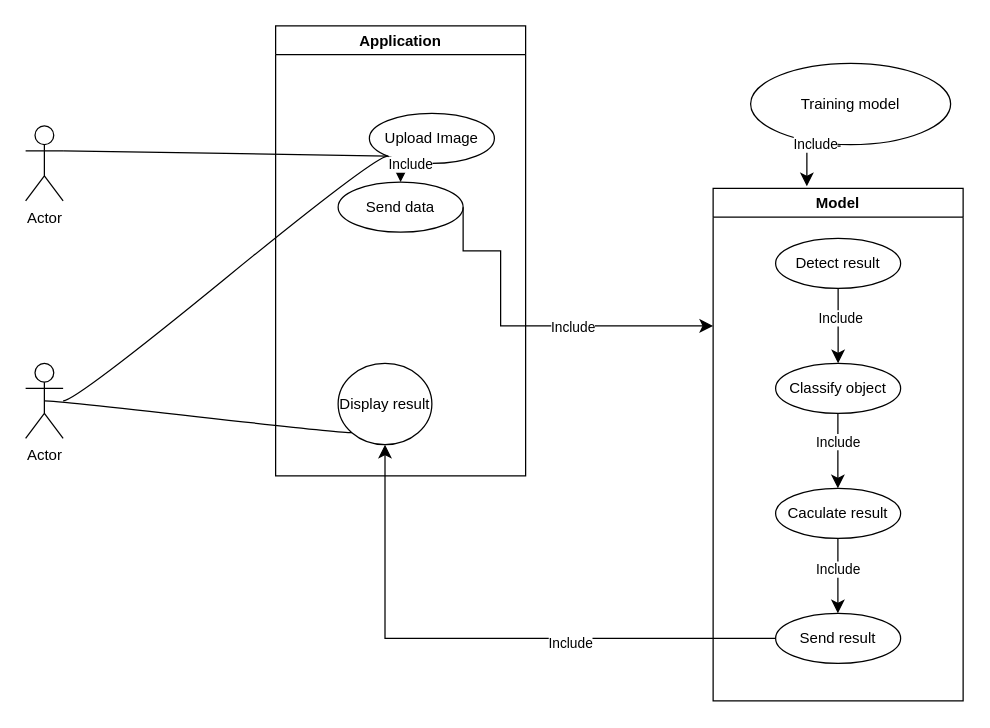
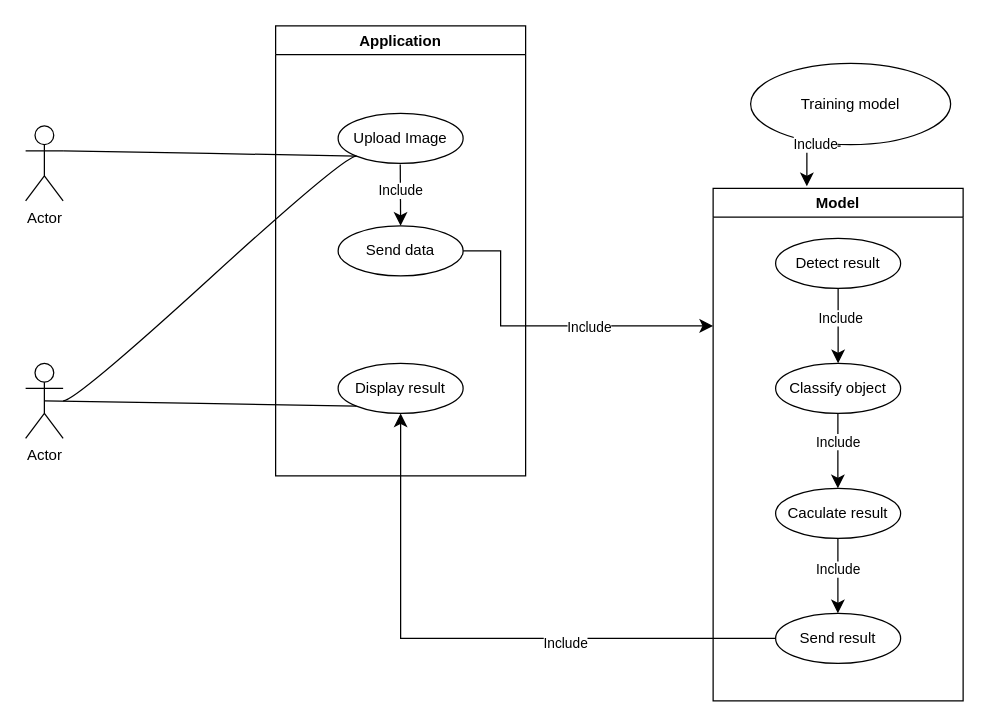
  <mxCell id="0" />
  <mxCell id="1" parent="0" />
  <mxCell id="2" value="Actor" style="shape=umlActor;verticalLabelPosition=bottom;verticalAlign=top;html=1;outlineConnect=0;" vertex="1" parent="1"><mxGeometry x="20" y="100" width="30" height="60" as="geometry" /></mxCell>
  <mxCell id="3" value="Actor" style="shape=umlActor;verticalLabelPosition=bottom;verticalAlign=top;html=1;outlineConnect=0;" vertex="1" parent="1"><mxGeometry x="20" y="290" width="30" height="60" as="geometry" /></mxCell>
  <mxCell id="4" value="Application" style="swimlane;" vertex="1" parent="1"><mxGeometry x="220" y="20" width="200" height="360" as="geometry" /></mxCell>
- <mxCell id="5" value="Upload Image" style="ellipse;whiteSpace=wrap;html=1;align=center;newEdgeStyle={&quot;edgeStyle&quot;:&quot;entityRelationEdgeStyle&quot;,&quot;startArrow&quot;:&quot;none&quot;,&quot;endArrow&quot;:&quot;none&quot;,&quot;segment&quot;:10,&quot;curved&quot;:1,&quot;sourcePerimeterSpacing&quot;:0,&quot;targetPerimeterSpacing&quot;:0};treeFolding=1;treeMoving=1;" vertex="1" parent="4"><mxGeometry x="75" y="70" width="100" height="40" as="geometry" /></mxCell>
- <mxCell id="6" value="Send data" style="ellipse;whiteSpace=wrap;html=1;align=center;newEdgeStyle={&quot;edgeStyle&quot;:&quot;entityRelationEdgeStyle&quot;,&quot;startArrow&quot;:&quot;none&quot;,&quot;endArrow&quot;:&quot;none&quot;,&quot;segment&quot;:10,&quot;curved&quot;:1,&quot;sourcePerimeterSpacing&quot;:0,&quot;targetPerimeterSpacing&quot;:0};treeFolding=1;treeMoving=1;" vertex="1" parent="4"><mxGeometry x="50" y="125" width="100" height="40" as="geometry" /></mxCell>
- <mxCell id="7" value="Display result" style="ellipse;whiteSpace=wrap;html=1;align=center;newEdgeStyle={&quot;edgeStyle&quot;:&quot;entityRelationEdgeStyle&quot;,&quot;startArrow&quot;:&quot;none&quot;,&quot;endArrow&quot;:&quot;none&quot;,&quot;segment&quot;:10,&quot;curved&quot;:1,&quot;sourcePerimeterSpacing&quot;:0,&quot;targetPerimeterSpacing&quot;:0};treeFolding=1;treeMoving=1;" vertex="1" parent="4"><mxGeometry x="50" y="270" width="75" height="65" as="geometry" /></mxCell>
+ <mxCell id="5" value="Upload Image" style="ellipse;whiteSpace=wrap;html=1;align=center;newEdgeStyle={&quot;edgeStyle&quot;:&quot;entityRelationEdgeStyle&quot;,&quot;startArrow&quot;:&quot;none&quot;,&quot;endArrow&quot;:&quot;none&quot;,&quot;segment&quot;:10,&quot;curved&quot;:1,&quot;sourcePerimeterSpacing&quot;:0,&quot;targetPerimeterSpacing&quot;:0};treeFolding=1;treeMoving=1;" vertex="1" parent="4"><mxGeometry x="50" y="70" width="100" height="40" as="geometry" /></mxCell>
+ <mxCell id="6" value="Send data" style="ellipse;whiteSpace=wrap;html=1;align=center;newEdgeStyle={&quot;edgeStyle&quot;:&quot;entityRelationEdgeStyle&quot;,&quot;startArrow&quot;:&quot;none&quot;,&quot;endArrow&quot;:&quot;none&quot;,&quot;segment&quot;:10,&quot;curved&quot;:1,&quot;sourcePerimeterSpacing&quot;:0,&quot;targetPerimeterSpacing&quot;:0};treeFolding=1;treeMoving=1;" vertex="1" parent="4"><mxGeometry x="50" y="160" width="100" height="40" as="geometry" /></mxCell>
+ <mxCell id="7" value="Display result" style="ellipse;whiteSpace=wrap;html=1;align=center;newEdgeStyle={&quot;edgeStyle&quot;:&quot;entityRelationEdgeStyle&quot;,&quot;startArrow&quot;:&quot;none&quot;,&quot;endArrow&quot;:&quot;none&quot;,&quot;segment&quot;:10,&quot;curved&quot;:1,&quot;sourcePerimeterSpacing&quot;:0,&quot;targetPerimeterSpacing&quot;:0};treeFolding=1;treeMoving=1;" vertex="1" parent="4"><mxGeometry x="50" y="270" width="100" height="40" as="geometry" /></mxCell>
  <mxCell id="8" value="" style="edgeStyle=segmentEdgeStyle;endArrow=classic;html=1;curved=0;rounded=0;endSize=8;startSize=8;entryX=0.5;entryY=0;entryDx=0;entryDy=0;exitX=0.497;exitY=1.024;exitDx=0;exitDy=0;exitPerimeter=0;" edge="1" parent="4" source="5" target="6"><mxGeometry width="50" height="50" relative="1" as="geometry"><mxPoint x="190" y="330" as="sourcePoint" /><mxPoint x="240" y="280" as="targetPoint" /></mxGeometry></mxCell>
  <mxCell id="9" value="Include" style="edgeLabel;html=1;align=center;verticalAlign=middle;resizable=0;points=[];" vertex="1" connectable="0" parent="8"><mxGeometry x="-0.142" relative="1" as="geometry"><mxPoint as="offset" /></mxGeometry></mxCell>
  <mxCell id="10" value="Model" style="swimlane;" vertex="1" parent="1"><mxGeometry x="570" y="150" width="200" height="410" as="geometry" /></mxCell>
  <mxCell id="11" value="Detect result" style="ellipse;whiteSpace=wrap;html=1;align=center;newEdgeStyle={&quot;edgeStyle&quot;:&quot;entityRelationEdgeStyle&quot;,&quot;startArrow&quot;:&quot;none&quot;,&quot;endArrow&quot;:&quot;none&quot;,&quot;segment&quot;:10,&quot;curved&quot;:1,&quot;sourcePerimeterSpacing&quot;:0,&quot;targetPerimeterSpacing&quot;:0};treeFolding=1;treeMoving=1;" vertex="1" parent="10"><mxGeometry x="50" y="40" width="100" height="40" as="geometry" /></mxCell>
  <mxCell id="12" value="Classify object" style="ellipse;whiteSpace=wrap;html=1;align=center;newEdgeStyle={&quot;edgeStyle&quot;:&quot;entityRelationEdgeStyle&quot;,&quot;startArrow&quot;:&quot;none&quot;,&quot;endArrow&quot;:&quot;none&quot;,&quot;segment&quot;:10,&quot;curved&quot;:1,&quot;sourcePerimeterSpacing&quot;:0,&quot;targetPerimeterSpacing&quot;:0};treeFolding=1;treeMoving=1;" vertex="1" parent="10"><mxGeometry x="50" y="140" width="100" height="40" as="geometry" /></mxCell>
  <mxCell id="13" value="Caculate result" style="ellipse;whiteSpace=wrap;html=1;align=center;newEdgeStyle={&quot;edgeStyle&quot;:&quot;entityRelationEdgeStyle&quot;,&quot;startArrow&quot;:&quot;none&quot;,&quot;endArrow&quot;:&quot;none&quot;,&quot;segment&quot;:10,&quot;curved&quot;:1,&quot;sourcePerimeterSpacing&quot;:0,&quot;targetPerimeterSpacing&quot;:0};treeFolding=1;treeMoving=1;" vertex="1" parent="10"><mxGeometry x="50" y="240" width="100" height="40" as="geometry" /></mxCell>
  <mxCell id="14" value="Send result" style="ellipse;whiteSpace=wrap;html=1;align=center;newEdgeStyle={&quot;edgeStyle&quot;:&quot;entityRelationEdgeStyle&quot;,&quot;startArrow&quot;:&quot;none&quot;,&quot;endArrow&quot;:&quot;none&quot;,&quot;segment&quot;:10,&quot;curved&quot;:1,&quot;sourcePerimeterSpacing&quot;:0,&quot;targetPerimeterSpacing&quot;:0};treeFolding=1;treeMoving=1;" vertex="1" parent="10"><mxGeometry x="50" y="340" width="100" height="40" as="geometry" /></mxCell>
  <mxCell id="15" value="" style="edgeStyle=segmentEdgeStyle;endArrow=classic;html=1;curved=0;rounded=0;endSize=8;startSize=8;exitX=0.5;exitY=1;exitDx=0;exitDy=0;entryX=0.5;entryY=0;entryDx=0;entryDy=0;" edge="1" parent="10" source="11" target="12"><mxGeometry width="50" height="50" relative="1" as="geometry"><mxPoint x="-80" y="220" as="sourcePoint" /><mxPoint x="-30" y="170" as="targetPoint" /></mxGeometry></mxCell>
  <mxCell id="16" value="Include" style="edgeLabel;html=1;align=center;verticalAlign=middle;resizable=0;points=[];" vertex="1" connectable="0" parent="15"><mxGeometry x="-0.246" y="1" relative="1" as="geometry"><mxPoint as="offset" /></mxGeometry></mxCell>
  <mxCell id="17" value="" style="edgeStyle=segmentEdgeStyle;endArrow=classic;html=1;curved=0;rounded=0;endSize=8;startSize=8;exitX=0.5;exitY=1;exitDx=0;exitDy=0;entryX=0.5;entryY=0;entryDx=0;entryDy=0;" edge="1" parent="10"><mxGeometry width="50" height="50" relative="1" as="geometry"><mxPoint x="99.82" y="180" as="sourcePoint" /><mxPoint x="99.82" y="240" as="targetPoint" /><Array as="points"><mxPoint x="99.82" y="229" /><mxPoint x="99.82" y="229" /></Array></mxGeometry></mxCell>
  <mxCell id="18" value="Include" style="edgeLabel;html=1;align=center;verticalAlign=middle;resizable=0;points=[];" vertex="1" connectable="0" parent="17"><mxGeometry x="-0.246" relative="1" as="geometry"><mxPoint as="offset" /></mxGeometry></mxCell>
  <mxCell id="19" value="" style="edgeStyle=segmentEdgeStyle;endArrow=classic;html=1;curved=0;rounded=0;endSize=8;startSize=8;exitX=0.5;exitY=1;exitDx=0;exitDy=0;entryX=0.5;entryY=0;entryDx=0;entryDy=0;" edge="1" parent="10"><mxGeometry width="50" height="50" relative="1" as="geometry"><mxPoint x="99.82" y="280" as="sourcePoint" /><mxPoint x="99.82" y="340" as="targetPoint" /></mxGeometry></mxCell>
  <mxCell id="20" value="Include" style="edgeLabel;html=1;align=center;verticalAlign=middle;resizable=0;points=[];" vertex="1" connectable="0" parent="19"><mxGeometry x="-0.204" relative="1" as="geometry"><mxPoint as="offset" /></mxGeometry></mxCell>
  <mxCell id="21" value="" style="edgeStyle=segmentEdgeStyle;endArrow=classic;html=1;curved=0;rounded=0;endSize=8;startSize=8;exitX=1;exitY=0.5;exitDx=0;exitDy=0;" edge="1" parent="1" source="6"><mxGeometry width="50" height="50" relative="1" as="geometry"><mxPoint x="317" y="330" as="sourcePoint" /><mxPoint x="570" y="260" as="targetPoint" /><Array as="points"><mxPoint x="400" y="200" /><mxPoint x="400" y="260" /><mxPoint x="570" y="260" /></Array></mxGeometry></mxCell>
  <mxCell id="22" value="Include" style="edgeLabel;html=1;align=center;verticalAlign=middle;resizable=0;points=[];" vertex="1" connectable="0" parent="21"><mxGeometry x="0.231" relative="1" as="geometry"><mxPoint as="offset" /></mxGeometry></mxCell>
  <mxCell id="23" value="" style="edgeStyle=segmentEdgeStyle;endArrow=classic;html=1;curved=0;rounded=0;endSize=8;startSize=8;exitX=0;exitY=0.5;exitDx=0;exitDy=0;entryX=0.5;entryY=1;entryDx=0;entryDy=0;" edge="1" parent="1" source="14" target="7"><mxGeometry width="50" height="50" relative="1" as="geometry"><mxPoint x="440" y="510" as="sourcePoint" /><mxPoint x="490" y="460" as="targetPoint" /></mxGeometry></mxCell>
  <mxCell id="24" value="Include" style="edgeLabel;html=1;align=center;verticalAlign=middle;resizable=0;points=[];" vertex="1" connectable="0" parent="23"><mxGeometry x="-0.294" y="3" relative="1" as="geometry"><mxPoint as="offset" /></mxGeometry></mxCell>
  <mxCell id="25" value="Training model" style="ellipse;whiteSpace=wrap;html=1;align=center;newEdgeStyle={&quot;edgeStyle&quot;:&quot;entityRelationEdgeStyle&quot;,&quot;startArrow&quot;:&quot;none&quot;,&quot;endArrow&quot;:&quot;none&quot;,&quot;segment&quot;:10,&quot;curved&quot;:1,&quot;sourcePerimeterSpacing&quot;:0,&quot;targetPerimeterSpacing&quot;:0};treeFolding=1;treeMoving=1;" vertex="1" parent="1"><mxGeometry x="600" y="50" width="160" height="65" as="geometry" /></mxCell>
  <mxCell id="26" value="" style="edgeStyle=segmentEdgeStyle;endArrow=classic;html=1;curved=0;rounded=0;endSize=8;startSize=8;exitX=0.45;exitY=1.019;exitDx=0;exitDy=0;exitPerimeter=0;entryX=0.375;entryY=-0.004;entryDx=0;entryDy=0;entryPerimeter=0;" edge="1" parent="1" source="25" target="10"><mxGeometry width="50" height="50" relative="1" as="geometry"><mxPoint x="510" y="150" as="sourcePoint" /><mxPoint x="560" y="100" as="targetPoint" /></mxGeometry></mxCell>
  <mxCell id="27" value="Include" style="edgeLabel;html=1;align=center;verticalAlign=middle;resizable=0;points=[];" vertex="1" connectable="0" parent="26"><mxGeometry x="-0.284" y="-2" relative="1" as="geometry"><mxPoint as="offset" /></mxGeometry></mxCell>
  <mxCell id="28" style="edgeStyle=entityRelationEdgeStyle;rounded=0;orthogonalLoop=1;jettySize=auto;html=1;startArrow=none;endArrow=none;segment=10;curved=1;sourcePerimeterSpacing=0;targetPerimeterSpacing=0;exitX=0;exitY=1;exitDx=0;exitDy=0;" edge="1" parent="1" source="5" target="3"><mxGeometry relative="1" as="geometry" /></mxCell>
  <mxCell id="29" style="edgeStyle=entityRelationEdgeStyle;rounded=0;orthogonalLoop=1;jettySize=auto;html=1;startArrow=none;endArrow=none;segment=10;curved=1;sourcePerimeterSpacing=0;targetPerimeterSpacing=0;exitX=0;exitY=1;exitDx=0;exitDy=0;entryX=1;entryY=0.333;entryDx=0;entryDy=0;entryPerimeter=0;" edge="1" parent="1" source="5" target="2"><mxGeometry relative="1" as="geometry" /></mxCell>
  <mxCell id="30" style="edgeStyle=entityRelationEdgeStyle;rounded=0;orthogonalLoop=1;jettySize=auto;html=1;startArrow=none;endArrow=none;segment=10;curved=1;sourcePerimeterSpacing=0;targetPerimeterSpacing=0;exitX=0;exitY=1;exitDx=0;exitDy=0;entryX=0.5;entryY=0.5;entryDx=0;entryDy=0;entryPerimeter=0;" edge="1" parent="1" source="7" target="3"><mxGeometry relative="1" as="geometry" /></mxCell>
